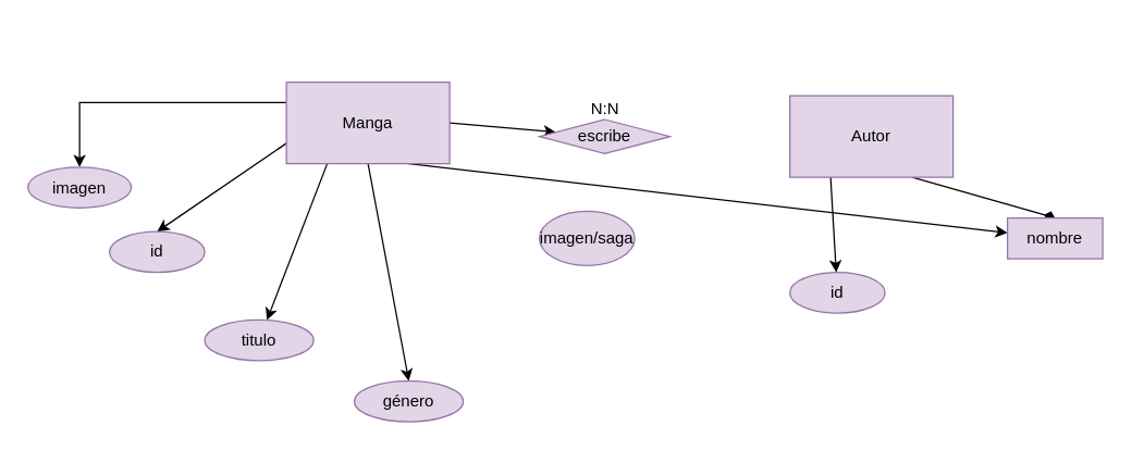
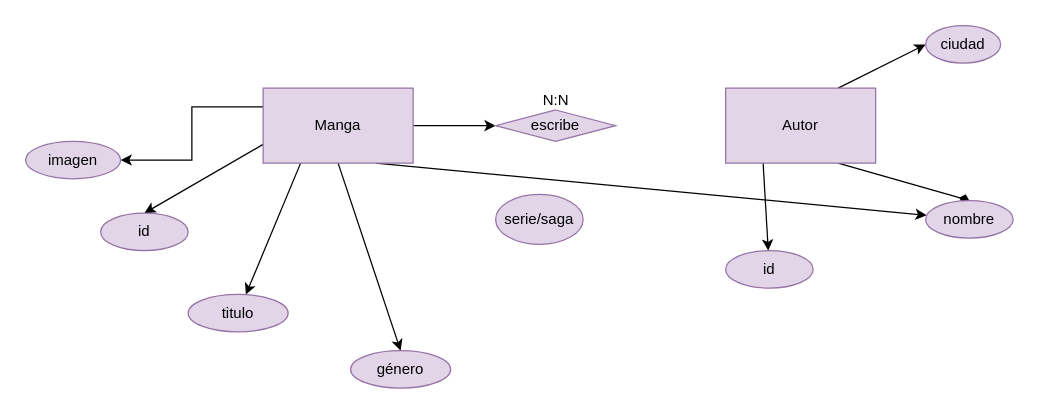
  <mxCell id="0" />
  <mxCell id="1" parent="0" />
  <mxCell id="2" style="edgeStyle=none;rounded=0;orthogonalLoop=1;jettySize=auto;html=1;exitX=0;exitY=0.75;exitDx=0;exitDy=0;entryX=0.5;entryY=0;entryDx=0;entryDy=0;" parent="1" source="8" target="9" edge="1"><mxGeometry relative="1" as="geometry" /></mxCell>
  <mxCell id="3" style="edgeStyle=none;rounded=0;orthogonalLoop=1;jettySize=auto;html=1;exitX=0.25;exitY=1;exitDx=0;exitDy=0;" parent="1" source="8" target="10" edge="1"><mxGeometry relative="1" as="geometry" /></mxCell>
  <mxCell id="4" style="edgeStyle=none;rounded=0;orthogonalLoop=1;jettySize=auto;html=1;exitX=0.5;exitY=1;exitDx=0;exitDy=0;entryX=0.5;entryY=0;entryDx=0;entryDy=0;" parent="1" source="8" target="11" edge="1"><mxGeometry relative="1" as="geometry" /></mxCell>
  <mxCell id="5" style="edgeStyle=none;rounded=0;orthogonalLoop=1;jettySize=auto;html=1;exitX=0.75;exitY=1;exitDx=0;exitDy=0;" parent="1" source="8" target="19" edge="1"><mxGeometry relative="1" as="geometry" /></mxCell>
  <mxCell id="6" style="edgeStyle=none;rounded=0;orthogonalLoop=1;jettySize=auto;html=1;exitX=1;exitY=0.5;exitDx=0;exitDy=0;" parent="1" source="8" target="22" edge="1"><mxGeometry relative="1" as="geometry" /></mxCell>
  <mxCell id="7" style="edgeStyle=orthogonalEdgeStyle;rounded=0;orthogonalLoop=1;jettySize=auto;html=1;exitX=0;exitY=0.25;exitDx=0;exitDy=0;" edge="1" parent="1" source="8" target="23"><mxGeometry relative="1" as="geometry" /></mxCell>
- <mxCell id="8" value="Manga" style="rounded=0;whiteSpace=wrap;html=1;fillColor=#e1d5e7;strokeColor=#9673a6;" parent="1" vertex="1"><mxGeometry x="210" y="60" width="120" height="60" as="geometry" /></mxCell>
+ <mxCell id="8" value="Manga" style="rounded=0;whiteSpace=wrap;html=1;fillColor=#e1d5e7;strokeColor=#9673a6;" parent="1" vertex="1"><mxGeometry x="210" y="70" width="120" height="60" as="geometry" /></mxCell>
  <mxCell id="9" value="id" style="ellipse;whiteSpace=wrap;html=1;fillColor=#e1d5e7;strokeColor=#9673a6;" parent="1" vertex="1"><mxGeometry x="80" y="170" width="70" height="30" as="geometry" /></mxCell>
  <mxCell id="10" value="titulo" style="ellipse;whiteSpace=wrap;html=1;fillColor=#e1d5e7;strokeColor=#9673a6;" parent="1" vertex="1"><mxGeometry x="150" y="235" width="80" height="30" as="geometry" /></mxCell>
- <mxCell id="11" value="género" style="ellipse;whiteSpace=wrap;html=1;fillColor=#e1d5e7;strokeColor=#9673a6;" parent="1" vertex="1"><mxGeometry x="260" y="280" width="80" height="30" as="geometry" /></mxCell>
- <mxCell id="12" value="imagen/saga" style="ellipse;whiteSpace=wrap;html=1;fillColor=#e1d5e7;strokeColor=#9673a6;" parent="1" vertex="1"><mxGeometry x="396" y="155" width="70" height="40" as="geometry" /></mxCell>
+ <mxCell id="11" value="género" style="ellipse;whiteSpace=wrap;html=1;fillColor=#e1d5e7;strokeColor=#9673a6;" parent="1" vertex="1"><mxGeometry x="280" y="280" width="80" height="30" as="geometry" /></mxCell>
+ <mxCell id="12" value="serie/saga" style="ellipse;whiteSpace=wrap;html=1;fillColor=#e1d5e7;strokeColor=#9673a6;" parent="1" vertex="1"><mxGeometry x="396" y="155" width="70" height="40" as="geometry" /></mxCell>
  <mxCell id="13" style="edgeStyle=orthogonalEdgeStyle;rounded=0;orthogonalLoop=1;jettySize=auto;html=1;exitX=0.5;exitY=1;exitDx=0;exitDy=0;" parent="1" source="12" target="12" edge="1"><mxGeometry relative="1" as="geometry" /></mxCell>
  <mxCell id="14" style="edgeStyle=none;rounded=0;orthogonalLoop=1;jettySize=auto;html=1;exitX=0.25;exitY=1;exitDx=0;exitDy=0;" parent="1" source="17" target="18" edge="1"><mxGeometry relative="1" as="geometry" /></mxCell>
  <mxCell id="15" style="edgeStyle=none;rounded=0;orthogonalLoop=1;jettySize=auto;html=1;exitX=0.75;exitY=1;exitDx=0;exitDy=0;entryX=0.5;entryY=0;entryDx=0;entryDy=0;endArrow=diamond;" parent="1" source="17" target="19" edge="1"><mxGeometry relative="1" as="geometry" /></mxCell>
+ <mxCell id="16" style="edgeStyle=none;rounded=0;orthogonalLoop=1;jettySize=auto;html=1;exitX=0.75;exitY=0;exitDx=0;exitDy=0;entryX=0;entryY=0.5;entryDx=0;entryDy=0;" parent="1" source="17" target="21" edge="1"><mxGeometry relative="1" as="geometry" /></mxCell>
  <mxCell id="17" value="Autor" style="rounded=0;whiteSpace=wrap;html=1;fillColor=#e1d5e7;strokeColor=#9673a6;" parent="1" vertex="1"><mxGeometry x="580" y="70" width="120" height="60" as="geometry" /></mxCell>
  <mxCell id="18" value="id" style="ellipse;whiteSpace=wrap;html=1;fillColor=#e1d5e7;strokeColor=#9673a6;" parent="1" vertex="1"><mxGeometry x="580" y="200" width="70" height="30" as="geometry" /></mxCell>
- <mxCell id="19" value="nombre" style="whiteSpace=wrap;html=1;fillColor=#e1d5e7;strokeColor=#9673a6;rounded=0;" parent="1" vertex="1"><mxGeometry x="740" y="160" width="70" height="30" as="geometry" /></mxCell>
+ <mxCell id="19" value="nombre" style="ellipse;whiteSpace=wrap;html=1;fillColor=#e1d5e7;strokeColor=#9673a6;" parent="1" vertex="1"><mxGeometry x="740" y="160" width="70" height="30" as="geometry" /></mxCell>
  <mxCell id="20" value="N:N" style="text;html=1;align=center;verticalAlign=middle;resizable=0;points=[];autosize=1;strokeColor=none;fillColor=none;" parent="1" vertex="1"><mxGeometry x="424" y="70" width="40" height="20" as="geometry" /></mxCell>
+ <mxCell id="21" value="ciudad" style="ellipse;whiteSpace=wrap;html=1;fillColor=#e1d5e7;strokeColor=#9673a6;" parent="1" vertex="1"><mxGeometry x="740" y="20" width="60" height="30" as="geometry" /></mxCell>
  <mxCell id="22" value="escribe" style="rhombus;whiteSpace=wrap;html=1;fillColor=#e1d5e7;strokeColor=#9673a6;" parent="1" vertex="1"><mxGeometry x="396" y="87.5" width="96" height="25" as="geometry" /></mxCell>
- <mxCell id="23" value="imagen" style="ellipse;whiteSpace=wrap;html=1;fillColor=#e1d5e7;strokeColor=#9673a6;" vertex="1" parent="1"><mxGeometry x="20" y="122.5" width="76" height="30" as="geometry" /></mxCell>
+ <mxCell id="23" value="imagen" style="ellipse;whiteSpace=wrap;html=1;fillColor=#e1d5e7;strokeColor=#9673a6;" vertex="1" parent="1"><mxGeometry x="20" y="112.5" width="76" height="30" as="geometry" /></mxCell>
